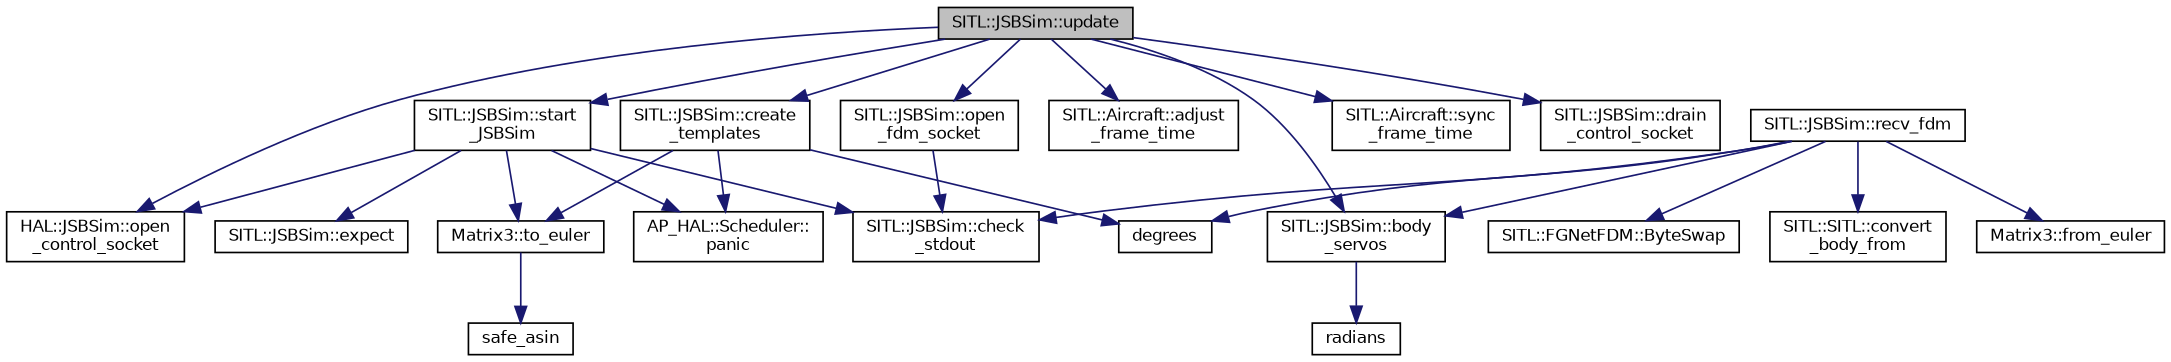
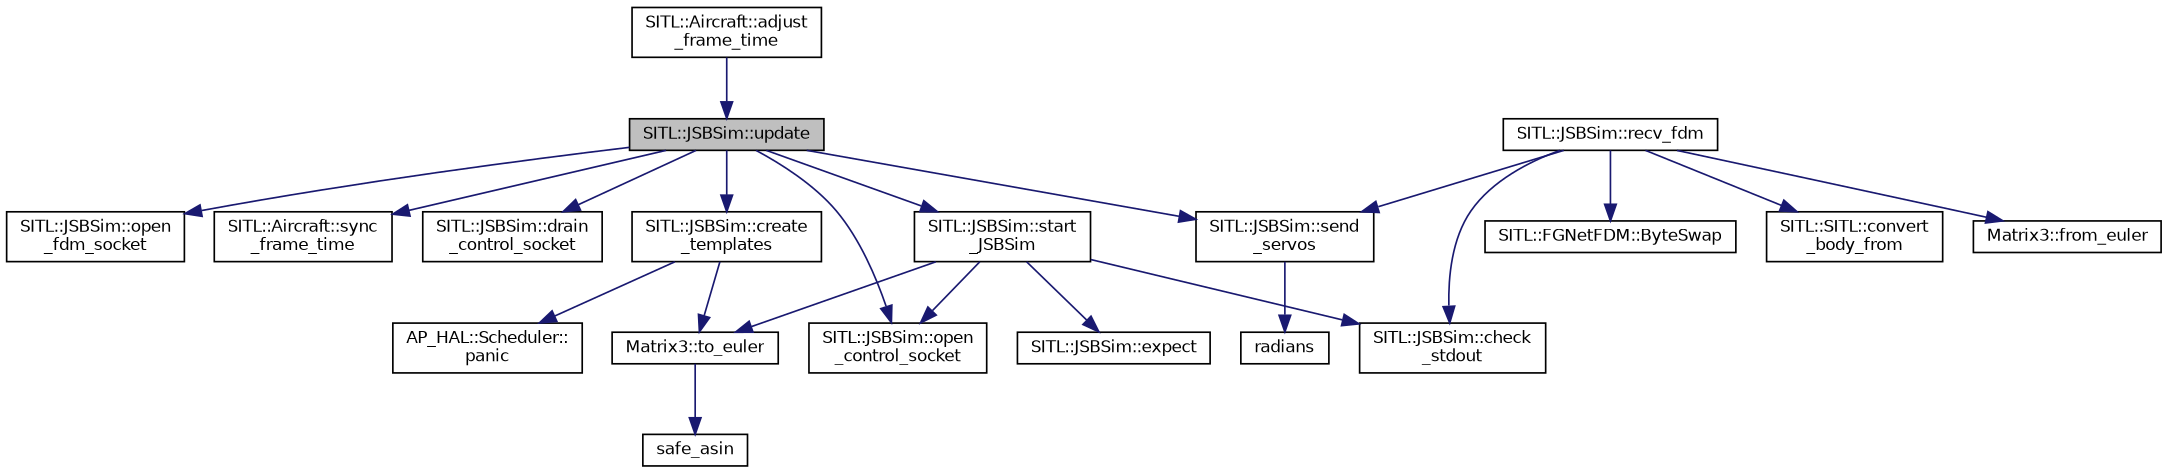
  digraph {
    rankdir=TB
    node [color=black fillcolor=white fontname=Helvetica fontsize=10 shape=record style=filled]
    edge [color=midnightblue fontname=Helvetica fontsize=10 labelfontname=Helvetica labelfontsize=10 style=solid]
    n1 [fillcolor=grey75 fontcolor=black height=0.2 label="SITL::JSBSim::update" width=0.4]
    n2 [height=0.2 label="SITL::JSBSim::create\l_templates" width=0.4]
    n3 [height=0.2 label="SITL::JSBSim::start\l_JSBSim" width=0.4]
    n4 [height=0.2 label="SITL::JSBSim::open\l_fdm_socket" width=0.4]
-   n5 [height=0.2 label="HAL::JSBSim::open\l_control_socket" width=0.4]
-   n6 [height=0.2 label="SITL::JSBSim::body\l_servos" width=0.4]
+   n5 [height=0.2 label="SITL::JSBSim::open\l_control_socket" width=0.4]
+   n6 [height=0.2 label="SITL::JSBSim::send\l_servos" width=0.4]
    n7 [height=0.2 label="SITL::Aircraft::adjust\l_frame_time" width=0.4]
    n8 [height=0.2 label="SITL::Aircraft::sync\l_frame_time" width=0.4]
    n9 [height=0.2 label="SITL::JSBSim::drain\l_control_socket" width=0.4]
    n10 [height=0.2 label="AP_HAL::Scheduler::\lpanic" width=0.4]
    n11 [height=0.2 label="Matrix3::to_euler" width=0.4]
-   n12 [height=0.2 label=degrees width=0.4]
    n13 [height=0.2 label="SITL::JSBSim::check\l_stdout" width=0.4]
    n14 [height=0.2 label="SITL::JSBSim::expect" width=0.4]
    n15 [height=0.2 label=radians width=0.4]
    n16 [height=0.2 label="SITL::JSBSim::recv_fdm" width=0.4]
    n17 [height=0.2 label="SITL::FGNetFDM::ByteSwap" width=0.4]
    n18 [height=0.2 label="SITL::SITL::convert\l_body_from" width=0.4]
    n19 [height=0.2 label="Matrix3::from_euler" width=0.4]
    n20 [height=0.2 label=safe_asin width=0.4]
    n1 -> n2
    n1 -> n3
    n1 -> n4
    n1 -> n5
    n1 -> n6
-   n1 -> n7
+   n7 -> n1
    n1 -> n8
    n1 -> n9
    n2 -> n10
    n2 -> n11
-   n2 -> n12
    n3 -> n5
-   n3 -> n10
    n3 -> n11
    n3 -> n13
    n3 -> n14
-   n4 -> n13
    n6 -> n15
    n11 -> n20
    n16 -> n6
-   n16 -> n12
    n16 -> n13
    n16 -> n17
    n16 -> n18
    n16 -> n19
  }
